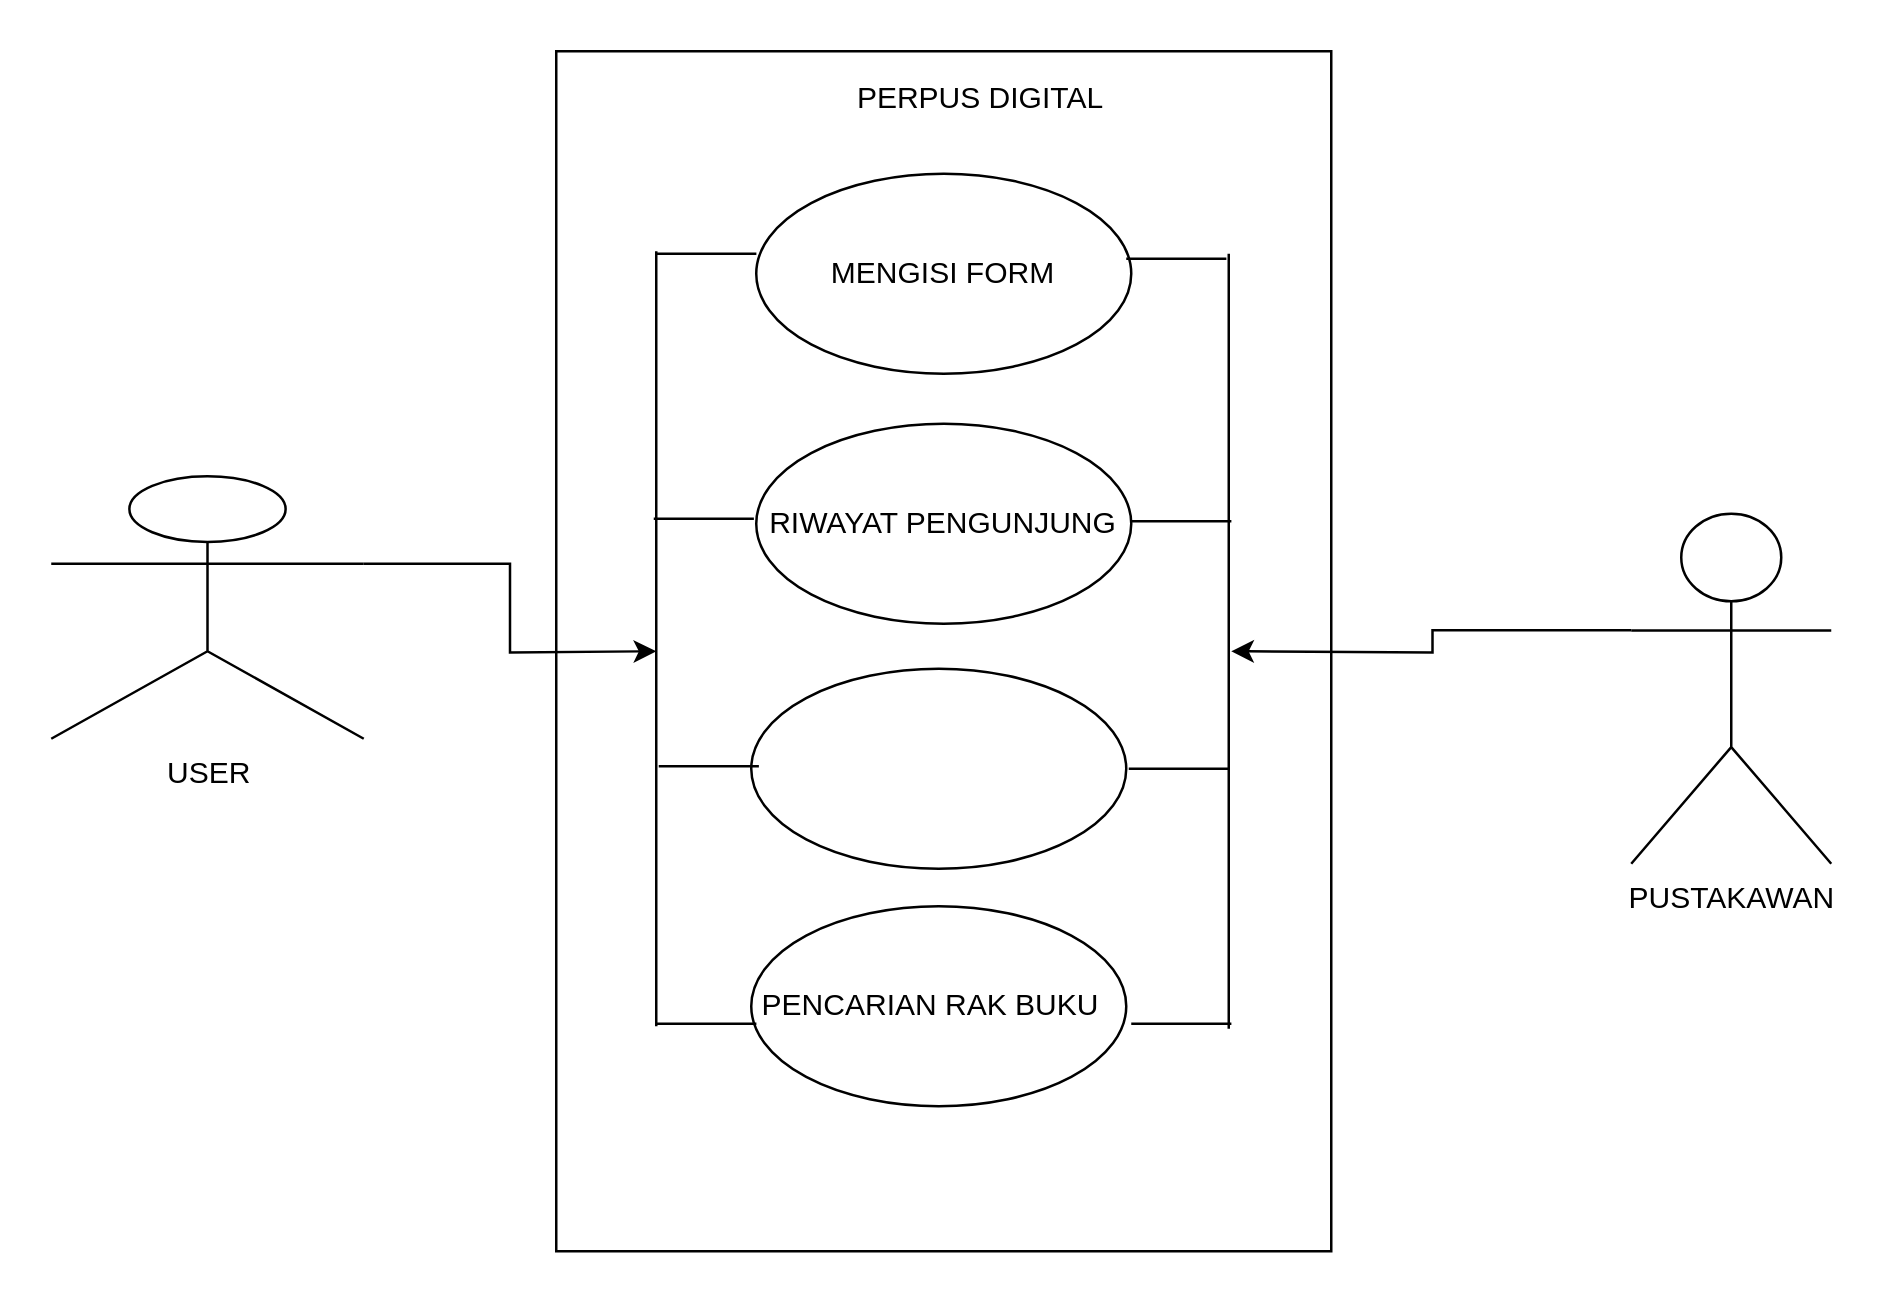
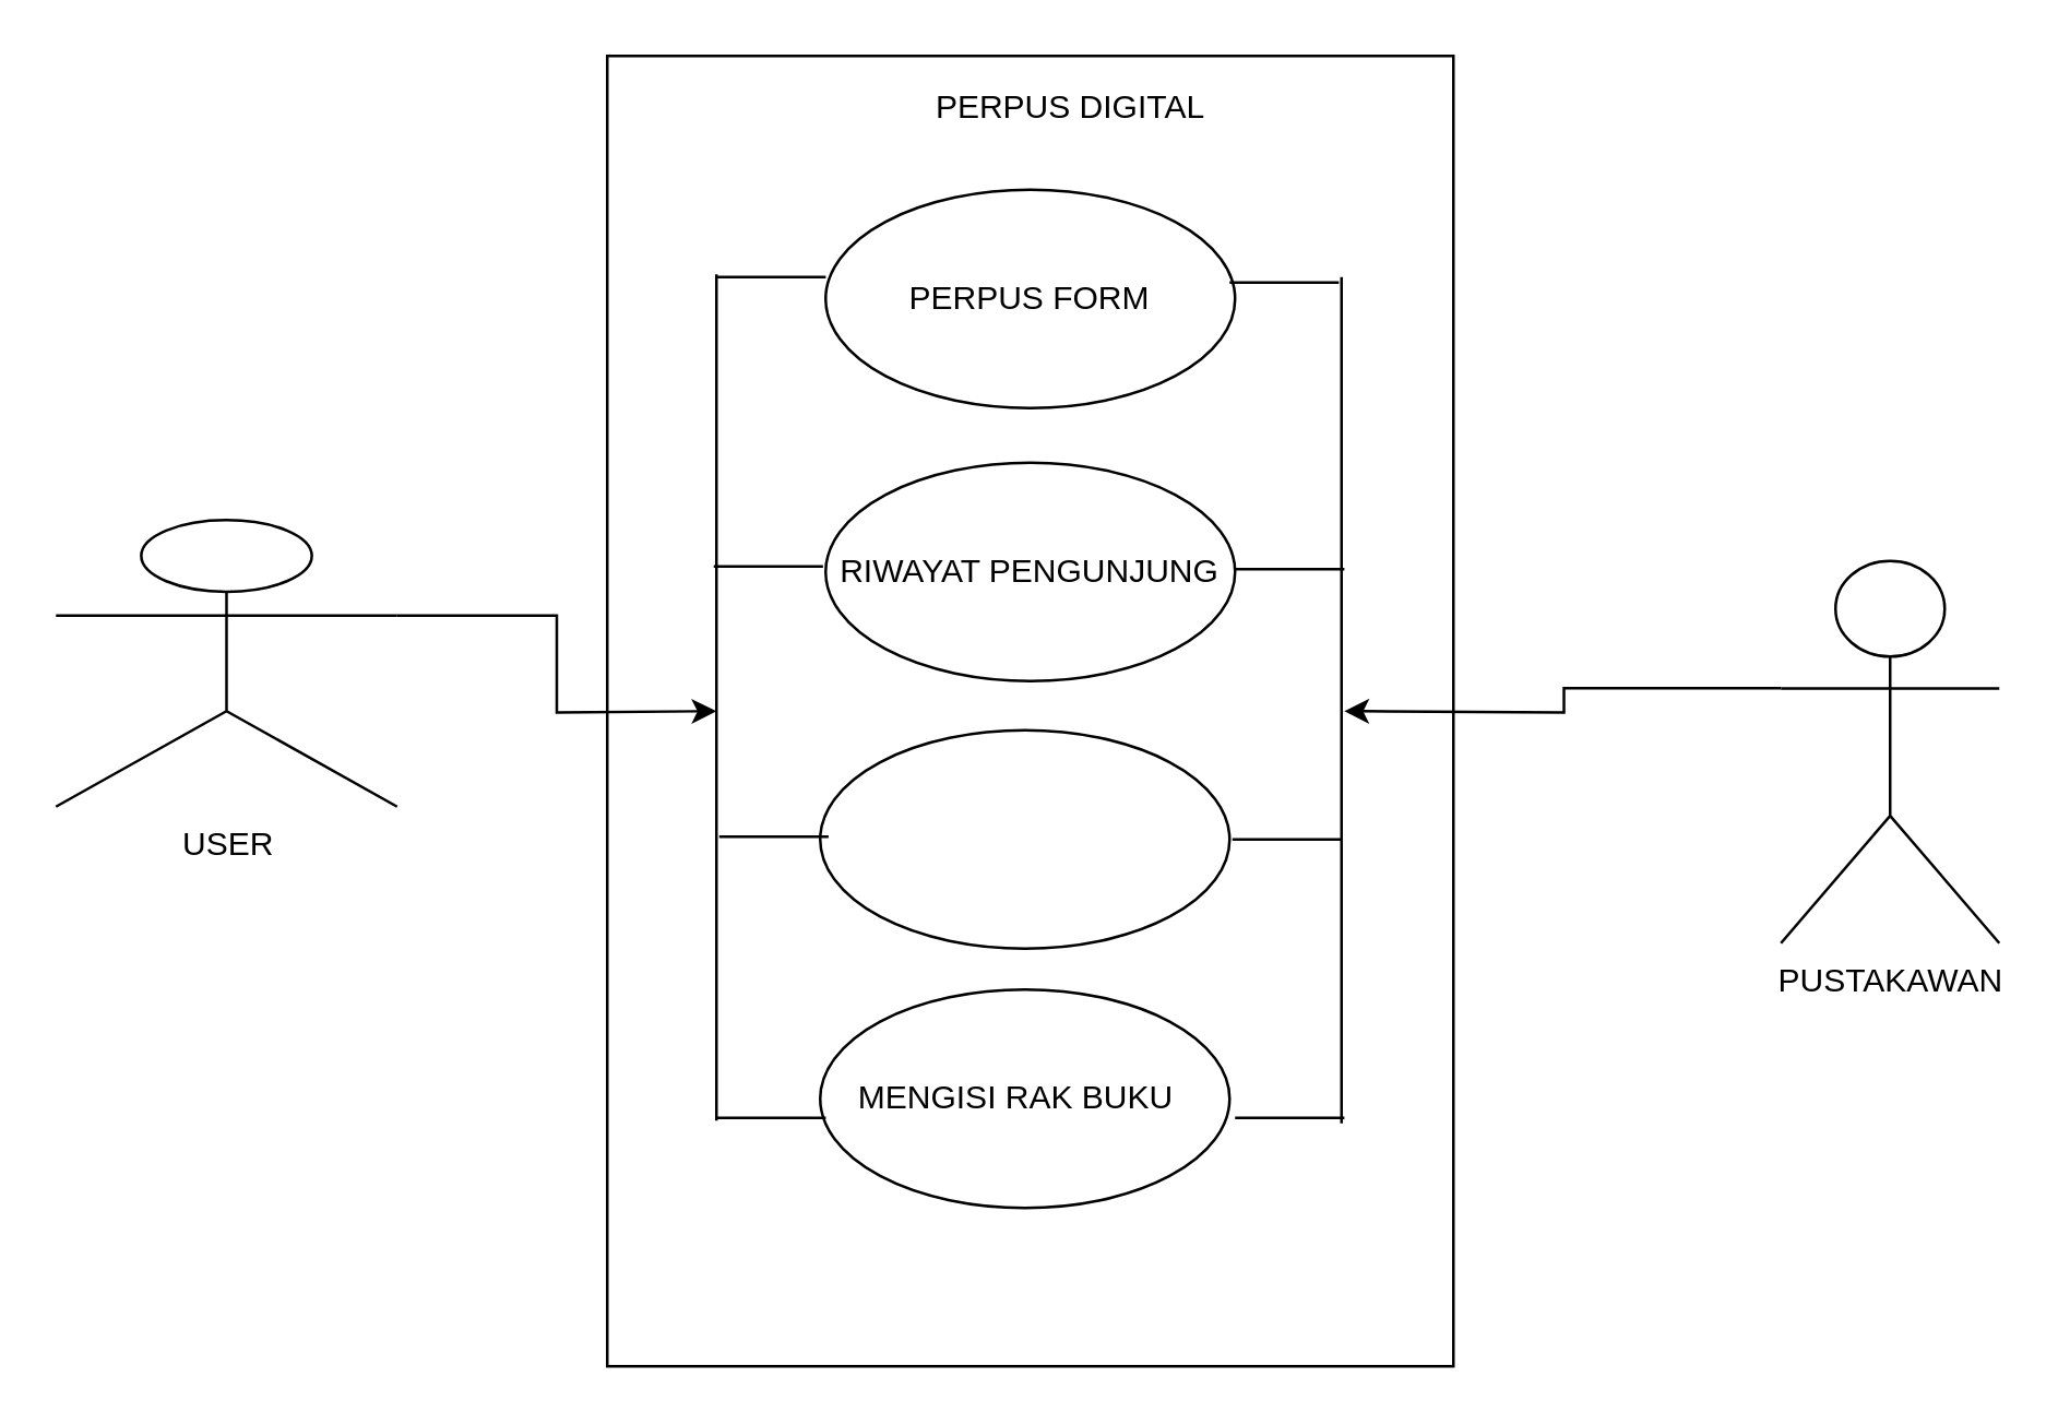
  <mxCell id="0" />
  <mxCell id="1" parent="0" />
  <mxCell id="2" value="" style="rounded=0;whiteSpace=wrap;html=1;" vertex="1" parent="1"><mxGeometry x="222" y="20" width="310" height="480" as="geometry" /></mxCell>
  <mxCell id="3" value="" style="ellipse;whiteSpace=wrap;html=1;" vertex="1" parent="1"><mxGeometry x="302" y="69" width="150" height="80" as="geometry" /></mxCell>
  <mxCell id="4" value="" style="ellipse;whiteSpace=wrap;html=1;" vertex="1" parent="1"><mxGeometry x="302" y="169" width="150" height="80" as="geometry" /></mxCell>
  <mxCell id="5" value="" style="ellipse;whiteSpace=wrap;html=1;" vertex="1" parent="1"><mxGeometry x="300" y="267" width="150" height="80" as="geometry" /></mxCell>
  <mxCell id="6" value="" style="ellipse;whiteSpace=wrap;html=1;" vertex="1" parent="1"><mxGeometry x="300" y="362" width="150" height="80" as="geometry" /></mxCell>
  <mxCell id="7" value="" style="endArrow=none;html=1;rounded=0;entryX=0.067;entryY=0.625;entryDx=0;entryDy=0;entryPerimeter=0;" edge="1" parent="1"><mxGeometry width="50" height="50" relative="1" as="geometry"><mxPoint x="262" y="409" as="sourcePoint" /><mxPoint x="302.05" y="409" as="targetPoint" /></mxGeometry></mxCell>
  <mxCell id="8" value="" style="endArrow=none;html=1;rounded=0;entryX=0.067;entryY=0.625;entryDx=0;entryDy=0;entryPerimeter=0;" edge="1" parent="1"><mxGeometry width="50" height="50" relative="1" as="geometry"><mxPoint x="262" y="101" as="sourcePoint" /><mxPoint x="302.05" y="101" as="targetPoint" /></mxGeometry></mxCell>
  <mxCell id="9" value="" style="endArrow=none;html=1;rounded=0;" edge="1" parent="1"><mxGeometry width="50" height="50" relative="1" as="geometry"><mxPoint x="262" y="410" as="sourcePoint" /><mxPoint x="262" y="100" as="targetPoint" /></mxGeometry></mxCell>
  <mxCell id="10" value="" style="endArrow=none;html=1;rounded=0;entryX=0.067;entryY=0.625;entryDx=0;entryDy=0;entryPerimeter=0;" edge="1" parent="1"><mxGeometry width="50" height="50" relative="1" as="geometry"><mxPoint x="452" y="409" as="sourcePoint" /><mxPoint x="492.05" y="409" as="targetPoint" /></mxGeometry></mxCell>
  <mxCell id="11" value="" style="endArrow=none;html=1;rounded=0;entryX=0.067;entryY=0.625;entryDx=0;entryDy=0;entryPerimeter=0;" edge="1" parent="1"><mxGeometry width="50" height="50" relative="1" as="geometry"><mxPoint x="450" y="103" as="sourcePoint" /><mxPoint x="490.05" y="103" as="targetPoint" /></mxGeometry></mxCell>
  <mxCell id="12" value="" style="endArrow=none;html=1;rounded=0;" edge="1" parent="1"><mxGeometry width="50" height="50" relative="1" as="geometry"><mxPoint x="491" y="411" as="sourcePoint" /><mxPoint x="491" y="101" as="targetPoint" /></mxGeometry></mxCell>
  <mxCell id="13" style="edgeStyle=orthogonalEdgeStyle;rounded=0;orthogonalLoop=1;jettySize=auto;html=1;exitX=1;exitY=0.333;exitDx=0;exitDy=0;exitPerimeter=0;" edge="1" parent="1" source="14"><mxGeometry relative="1" as="geometry"><mxPoint x="262" y="260" as="targetPoint" /></mxGeometry></mxCell>
  <mxCell id="14" value="USER" style="shape=umlActor;verticalLabelPosition=bottom;verticalAlign=top;html=1;outlineConnect=0;" vertex="1" parent="1"><mxGeometry x="20" y="190" width="125" height="105" as="geometry" /></mxCell>
  <mxCell id="15" style="edgeStyle=orthogonalEdgeStyle;rounded=0;orthogonalLoop=1;jettySize=auto;html=1;exitX=0;exitY=0.333;exitDx=0;exitDy=0;exitPerimeter=0;" edge="1" parent="1" source="16"><mxGeometry relative="1" as="geometry"><mxPoint x="492" y="260" as="targetPoint" /></mxGeometry></mxCell>
  <mxCell id="16" value="PUSTAKAWAN" style="shape=umlActor;verticalLabelPosition=bottom;verticalAlign=top;html=1;outlineConnect=0;" vertex="1" parent="1"><mxGeometry x="652" y="205" width="80" height="140" as="geometry" /></mxCell>
  <mxCell id="17" value="" style="endArrow=none;html=1;rounded=0;entryX=0.067;entryY=0.625;entryDx=0;entryDy=0;entryPerimeter=0;" edge="1" parent="1"><mxGeometry width="50" height="50" relative="1" as="geometry"><mxPoint x="261" y="207" as="sourcePoint" /><mxPoint x="301.05" y="207" as="targetPoint" /></mxGeometry></mxCell>
  <mxCell id="18" value="" style="endArrow=none;html=1;rounded=0;entryX=0.067;entryY=0.625;entryDx=0;entryDy=0;entryPerimeter=0;" edge="1" parent="1"><mxGeometry width="50" height="50" relative="1" as="geometry"><mxPoint x="263" y="306" as="sourcePoint" /><mxPoint x="303.05" y="306" as="targetPoint" /></mxGeometry></mxCell>
  <mxCell id="19" value="" style="endArrow=none;html=1;rounded=0;entryX=0.067;entryY=0.625;entryDx=0;entryDy=0;entryPerimeter=0;" edge="1" parent="1"><mxGeometry width="50" height="50" relative="1" as="geometry"><mxPoint x="452" y="208" as="sourcePoint" /><mxPoint x="492.05" y="208" as="targetPoint" /></mxGeometry></mxCell>
  <mxCell id="20" value="" style="endArrow=none;html=1;rounded=0;entryX=0.067;entryY=0.625;entryDx=0;entryDy=0;entryPerimeter=0;" edge="1" parent="1"><mxGeometry width="50" height="50" relative="1" as="geometry"><mxPoint x="451" y="307" as="sourcePoint" /><mxPoint x="491.05" y="307" as="targetPoint" /></mxGeometry></mxCell>
- <mxCell id="21" value="MENGISI FORM" style="text;html=1;align=center;verticalAlign=middle;whiteSpace=wrap;rounded=0;" vertex="1" parent="1"><mxGeometry x="327" y="94" width="100" height="30" as="geometry" /></mxCell>
+ <mxCell id="21" value="PERPUS FORM" style="text;html=1;align=center;verticalAlign=middle;whiteSpace=wrap;rounded=0;" vertex="1" parent="1"><mxGeometry x="327" y="94" width="100" height="30" as="geometry" /></mxCell>
  <mxCell id="22" value="RIWAYAT PENGUNJUNG" style="text;html=1;align=center;verticalAlign=middle;whiteSpace=wrap;rounded=0;" vertex="1" parent="1"><mxGeometry x="297" y="194" width="160" height="30" as="geometry" /></mxCell>
- <mxCell id="23" value="PENCARIAN RAK BUKU" style="text;html=1;align=center;verticalAlign=middle;whiteSpace=wrap;rounded=0;" vertex="1" parent="1"><mxGeometry x="302" y="387" width="140" height="30" as="geometry" /></mxCell>
+ <mxCell id="23" value="MENGISI RAK BUKU" style="text;html=1;align=center;verticalAlign=middle;whiteSpace=wrap;rounded=0;" vertex="1" parent="1"><mxGeometry x="302" y="387" width="140" height="30" as="geometry" /></mxCell>
  <mxCell id="24" value="PERPUS DIGITAL" style="text;html=1;align=center;verticalAlign=middle;whiteSpace=wrap;rounded=0;" vertex="1" parent="1"><mxGeometry x="327" y="24" width="130" height="30" as="geometry" /></mxCell>
